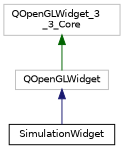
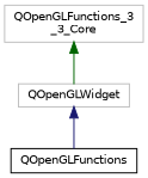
  digraph {
    rankdir=TB
    node [color=grey75 fillcolor=white fontname=Helvetica fontsize=10 shape=record style=filled]
    edge [dir=back fontname=Helvetica fontsize=10 labelfontname=Helvetica labelfontsize=10 style=solid]
-   n1 [height=0.2 label="QOpenGLWidget_3\l_3_Core" width=0.4]
+   n1 [height=0.2 label="QOpenGLFunctions_3\l_3_Core" width=0.4]
    n2 [height=0.2 label=QOpenGLWidget width=0.4]
-   n3 [color=black height=0.2 label=SimulationWidget width=0.4]
+   n3 [color=black height=0.2 label=QOpenGLFunctions width=0.4]
    n1 -> n2 [color=darkgreen]
    n2 -> n3 [color=midnightblue]
  }
